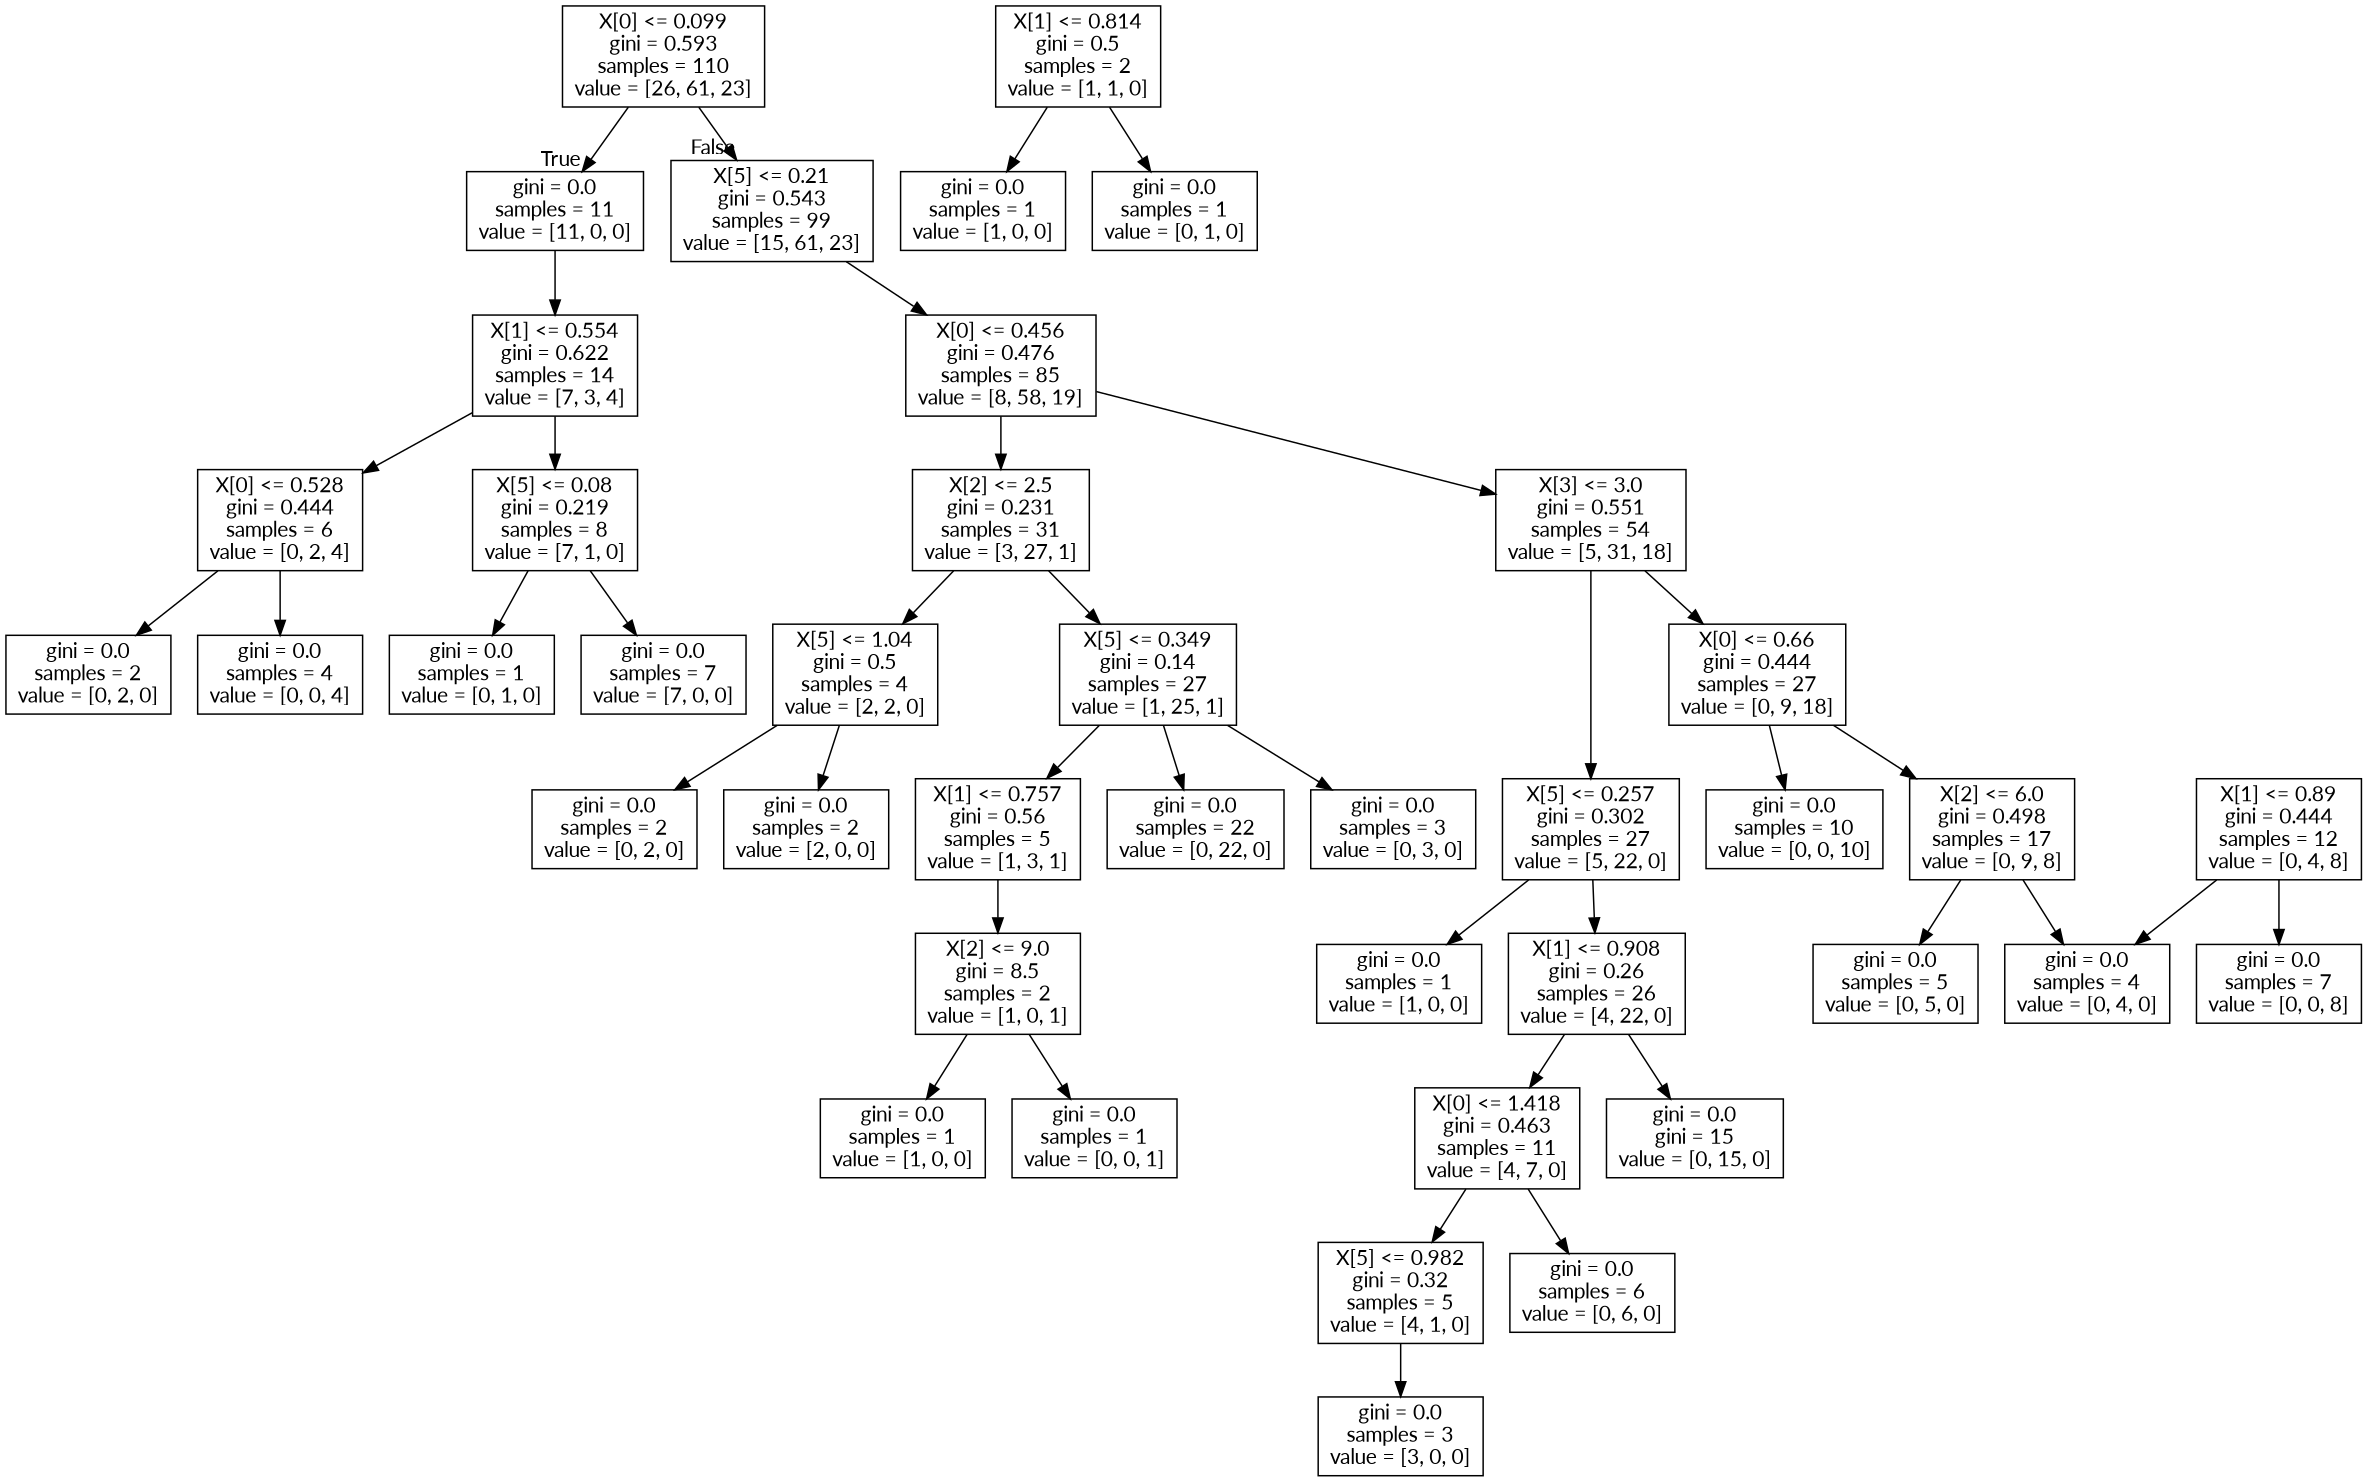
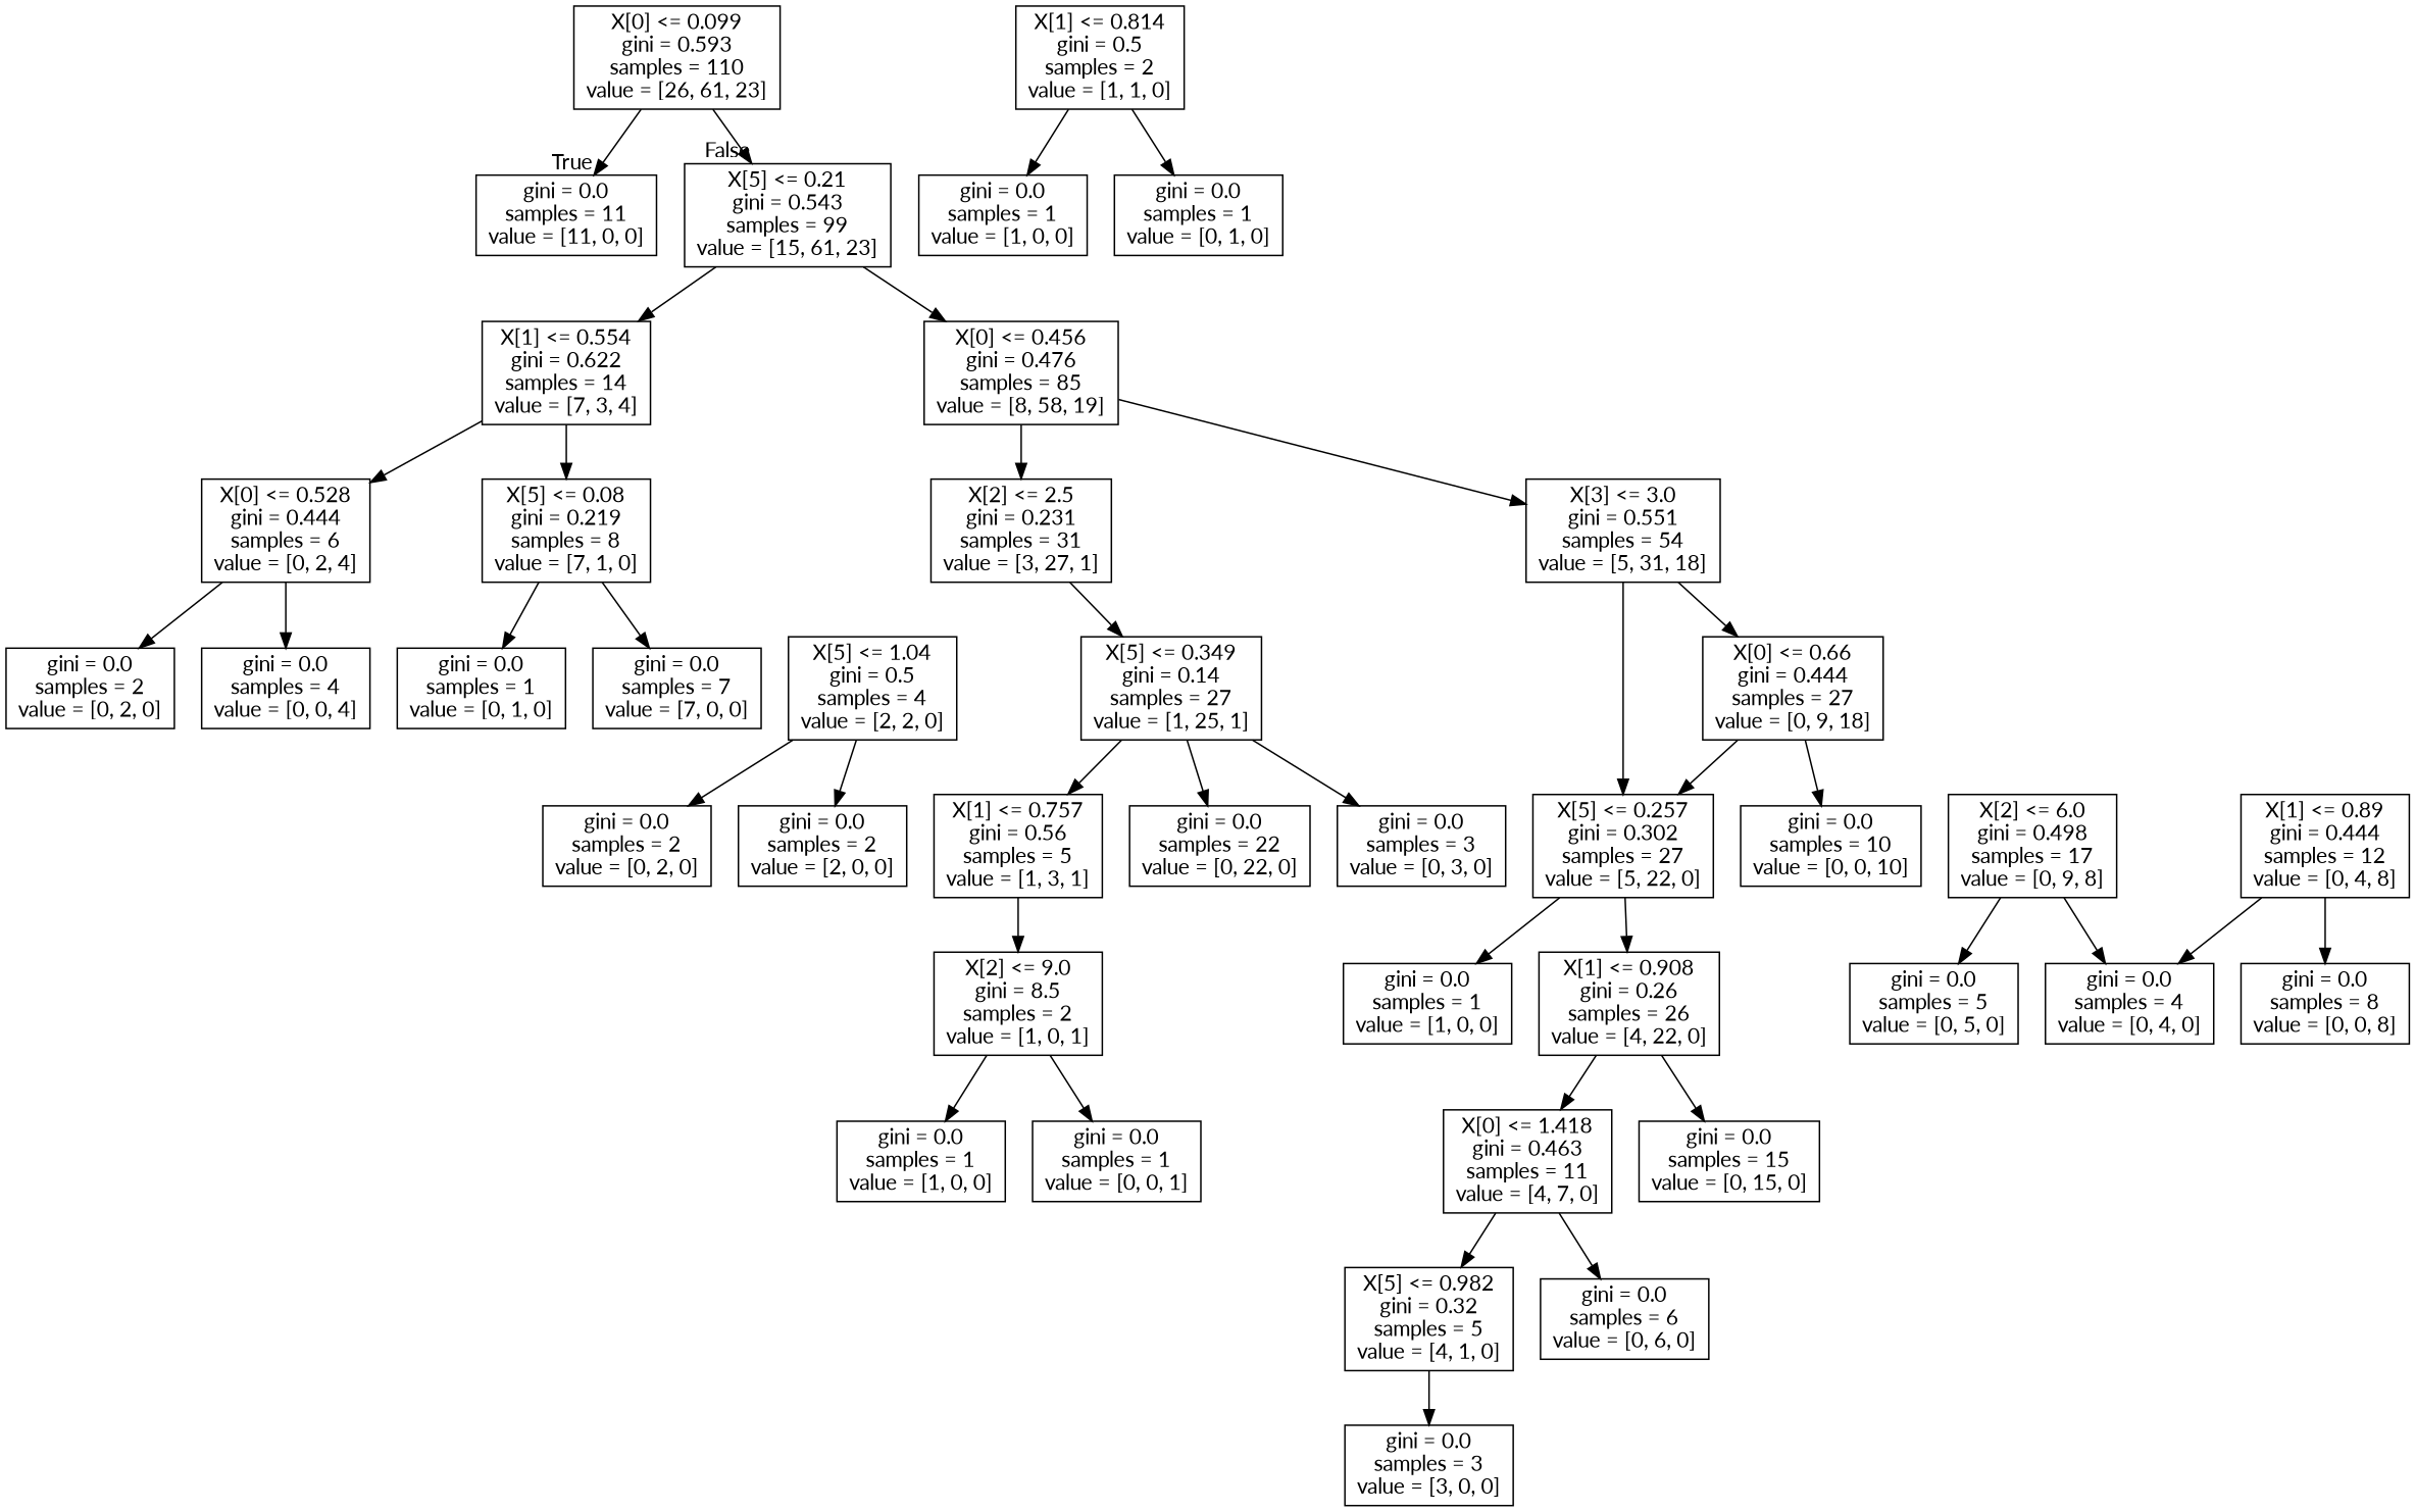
  digraph {
    fontname=Lato
    node [fontname=Lato shape=box]
    edge [fontname=Lato]
    n1 [label="X[0] <= 0.099\ngini = 0.593\nsamples = 110\nvalue = [26, 61, 23]"]
    n2 [label="gini = 0.0\nsamples = 11\nvalue = [11, 0, 0]"]
    n3 [label="X[5] <= 0.21\ngini = 0.543\nsamples = 99\nvalue = [15, 61, 23]"]
    n4 [label="X[1] <= 0.554\ngini = 0.622\nsamples = 14\nvalue = [7, 3, 4]"]
    n5 [label="X[0] <= 0.456\ngini = 0.476\nsamples = 85\nvalue = [8, 58, 19]"]
    n6 [label="X[0] <= 0.528\ngini = 0.444\nsamples = 6\nvalue = [0, 2, 4]"]
    n7 [label="X[5] <= 0.08\ngini = 0.219\nsamples = 8\nvalue = [7, 1, 0]"]
    n8 [label="X[2] <= 2.5\ngini = 0.231\nsamples = 31\nvalue = [3, 27, 1]"]
    n9 [label="X[3] <= 3.0\ngini = 0.551\nsamples = 54\nvalue = [5, 31, 18]"]
    n10 [label="gini = 0.0\nsamples = 2\nvalue = [0, 2, 0]"]
    n11 [label="gini = 0.0\nsamples = 4\nvalue = [0, 0, 4]"]
    n12 [label="gini = 0.0\nsamples = 1\nvalue = [0, 1, 0]"]
    n13 [label="gini = 0.0\nsamples = 7\nvalue = [7, 0, 0]"]
    n14 [label="X[5] <= 1.04\ngini = 0.5\nsamples = 4\nvalue = [2, 2, 0]"]
    n15 [label="X[5] <= 0.349\ngini = 0.14\nsamples = 27\nvalue = [1, 25, 1]"]
    n16 [label="X[0] <= 0.66\ngini = 0.444\nsamples = 27\nvalue = [0, 9, 18]"]
    n17 [label="X[5] <= 0.257\ngini = 0.302\nsamples = 27\nvalue = [5, 22, 0]"]
    n18 [label="gini = 0.0\nsamples = 2\nvalue = [0, 2, 0]"]
    n19 [label="gini = 0.0\nsamples = 2\nvalue = [2, 0, 0]"]
    n20 [label="X[1] <= 0.757\ngini = 0.56\nsamples = 5\nvalue = [1, 3, 1]"]
    n21 [label="gini = 0.0\nsamples = 22\nvalue = [0, 22, 0]"]
    n22 [label="gini = 0.0\nsamples = 3\nvalue = [0, 3, 0]"]
    n23 [label="X[2] <= 9.0\ngini = 8.5\nsamples = 2\nvalue = [1, 0, 1]"]
    n24 [label="gini = 0.0\nsamples = 1\nvalue = [1, 0, 0]"]
    n25 [label="gini = 0.0\nsamples = 1\nvalue = [0, 0, 1]"]
    n26 [label="gini = 0.0\nsamples = 10\nvalue = [0, 0, 10]"]
    n27 [label="X[2] <= 6.0\ngini = 0.498\nsamples = 17\nvalue = [0, 9, 8]"]
    n28 [label="gini = 0.0\nsamples = 1\nvalue = [1, 0, 0]"]
    n29 [label="X[1] <= 0.908\ngini = 0.26\nsamples = 26\nvalue = [4, 22, 0]"]
    n30 [label="gini = 0.0\nsamples = 5\nvalue = [0, 5, 0]"]
    n31 [label="gini = 0.0\nsamples = 4\nvalue = [0, 4, 0]"]
    n32 [label="X[1] <= 0.89\ngini = 0.444\nsamples = 12\nvalue = [0, 4, 8]"]
-   n33 [label="gini = 0.0\nsamples = 7\nvalue = [0, 0, 8]"]
+   n33 [label="gini = 0.0\nsamples = 8\nvalue = [0, 0, 8]"]
    n34 [label="X[0] <= 1.418\ngini = 0.463\nsamples = 11\nvalue = [4, 7, 0]"]
-   n35 [label="gini = 0.0\ngini = 15\nvalue = [0, 15, 0]"]
+   n35 [label="gini = 0.0\nsamples = 15\nvalue = [0, 15, 0]"]
    n36 [label="X[5] <= 0.982\ngini = 0.32\nsamples = 5\nvalue = [4, 1, 0]"]
    n37 [label="gini = 0.0\nsamples = 6\nvalue = [0, 6, 0]"]
    n38 [label="gini = 0.0\nsamples = 3\nvalue = [3, 0, 0]"]
    n39 [label="X[1] <= 0.814\ngini = 0.5\nsamples = 2\nvalue = [1, 1, 0]"]
    n40 [label="gini = 0.0\nsamples = 1\nvalue = [1, 0, 0]"]
    n41 [label="gini = 0.0\nsamples = 1\nvalue = [0, 1, 0]"]
    n1 -> n2 [headlabel=True labelangle=45 labeldistance=2.5]
    n1 -> n3 [headlabel=False labelangle=-45 labeldistance=2.5]
-   n2 -> n4
+   n3 -> n4
    n3 -> n5
    n4 -> n6
    n4 -> n7
    n5 -> n8
    n5 -> n9
    n6 -> n10
    n6 -> n11
    n7 -> n12
    n7 -> n13
-   n8 -> n14
    n8 -> n15
    n9 -> n16
    n9 -> n17
    n14 -> n18
    n14 -> n19
    n15 -> n20
    n15 -> n21
    n15 -> n22
    n16 -> n26
-   n16 -> n27
+   n16 -> n17
    n17 -> n28
    n17 -> n29
    n20 -> n23
    n23 -> n24
    n23 -> n25
    n27 -> n30
    n27 -> n31
    n29 -> n34
    n29 -> n35
    n32 -> n31
    n32 -> n33
    n34 -> n36
    n34 -> n37
    n36 -> n38
    n39 -> n40
    n39 -> n41
  }
